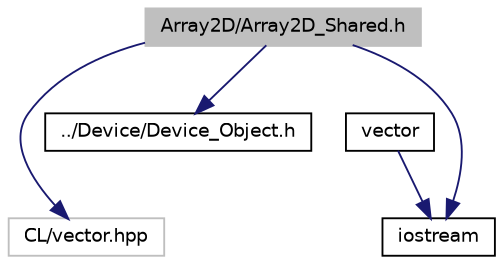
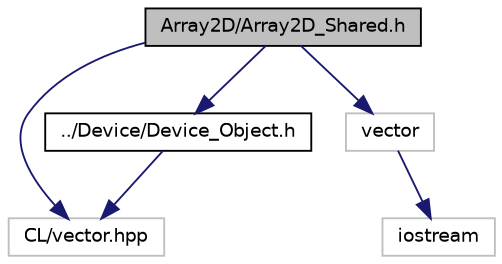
  digraph {
    node [color=grey75 fontname=Helvetica fontsize=10 shape=record]
    edge [color=midnightblue fontname=Helvetica fontsize=10 labelfontname=Helvetica labelfontsize=10 style=solid]
-   n1 [fillcolor=grey75 fontcolor=black height=0.2 label="Array2D/Array2D_Shared.h" style=filled width=0.4]
+   n1 [color=black fillcolor=grey75 fontcolor=black height=0.2 label="Array2D/Array2D_Shared.h" style=filled width=0.4]
    n2 [height=0.2 label="CL/vector.hpp" width=0.4]
-   n3 [color=black height=0.2 label=vector width=0.4]
+   n3 [height=0.2 label=vector width=0.4]
    n4 [color=black height=0.2 label="../Device/Device_Object.h" width=0.4]
-   n5 [color=black height=0.2 label=iostream width=0.4]
+   n5 [height=0.2 label=iostream width=0.4]
    n1 -> n2
-   n1 -> n5
+   n1 -> n3
    n1 -> n4
    n3 -> n5
+   n4 -> n2
  }
